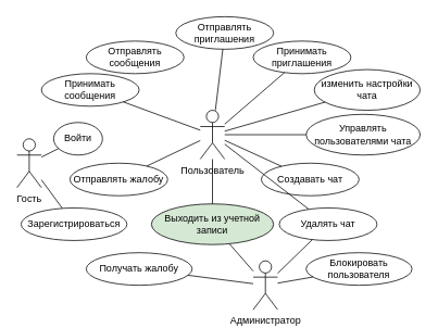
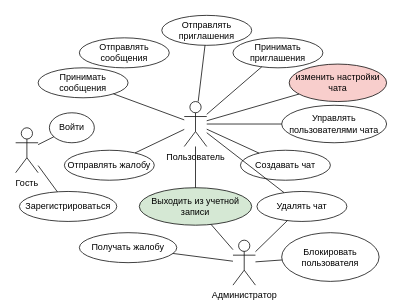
  <mxCell id="0" />
  <mxCell id="1" parent="0" />
  <mxCell id="2" value="Гость" style="shape=umlActor;verticalLabelPosition=bottom;verticalAlign=top;html=1;outlineConnect=0;" parent="1" vertex="1"><mxGeometry x="20" y="170" width="30" height="60" as="geometry" /></mxCell>
  <mxCell id="3" value="Войти" style="rounded=1;whiteSpace=wrap;html=1;shape=ellipse;perimeter=ellipsePerimeter;" parent="1" vertex="1"><mxGeometry x="65" y="150" width="60" height="40" as="geometry" /></mxCell>
  <mxCell id="4" value="Пользователь" style="shape=umlActor;verticalLabelPosition=bottom;verticalAlign=top;html=1;outlineConnect=0;" parent="1" vertex="1"><mxGeometry x="245" y="135" width="30" height="60" as="geometry" /></mxCell>
  <mxCell id="5" value="Принимать сообщения" style="rounded=1;whiteSpace=wrap;html=1;shape=ellipse;perimeter=ellipsePerimeter;" parent="1" vertex="1"><mxGeometry x="50" y="90" width="120" height="40" as="geometry" /></mxCell>
  <mxCell id="6" value="Отправлять сообщения" style="rounded=1;whiteSpace=wrap;html=1;shape=ellipse;perimeter=ellipsePerimeter;" parent="1" vertex="1"><mxGeometry x="105" y="50" width="120" height="40" as="geometry" /></mxCell>
  <mxCell id="7" value="Зарегистрироваться" style="rounded=1;whiteSpace=wrap;html=1;shape=ellipse;perimeter=ellipsePerimeter;" parent="1" vertex="1"><mxGeometry x="25" y="255" width="130" height="40" as="geometry" /></mxCell>
  <mxCell id="8" value="" style="endArrow=none;html=1;rounded=0;" parent="1" source="5" target="4" edge="1"><mxGeometry width="50" height="50" relative="1" as="geometry"><mxPoint x="225" y="250" as="sourcePoint" /><mxPoint x="275" y="200" as="targetPoint" /></mxGeometry></mxCell>
  <mxCell id="9" value="Отправлять приглашения" style="rounded=1;whiteSpace=wrap;html=1;shape=ellipse;perimeter=ellipsePerimeter;" parent="1" vertex="1"><mxGeometry x="215" y="20" width="120" height="40" as="geometry" /></mxCell>
  <mxCell id="10" value="" style="endArrow=none;html=1;rounded=0;" parent="1" source="9" target="4" edge="1"><mxGeometry width="50" height="50" relative="1" as="geometry"><mxPoint x="-225" y="70" as="sourcePoint" /><mxPoint x="84" y="42.158" as="targetPoint" /></mxGeometry></mxCell>
  <mxCell id="11" value="Создавать чат" style="ellipse;whiteSpace=wrap;html=1;" parent="1" vertex="1"><mxGeometry x="320" y="200" width="120" height="40" as="geometry" /></mxCell>
- <mxCell id="12" value="изменить настройки чата" style="ellipse;whiteSpace=wrap;html=1;" parent="1" vertex="1"><mxGeometry x="385" y="85" width="130" height="50" as="geometry" /></mxCell>
+ <mxCell id="12" value="изменить настройки чата" style="ellipse;whiteSpace=wrap;html=1;fillColor=#f8cecc;" parent="1" vertex="1"><mxGeometry x="385" y="85" width="130" height="50" as="geometry" /></mxCell>
  <mxCell id="13" value="" style="endArrow=none;html=1;rounded=0;" parent="1" source="4" target="12" edge="1"><mxGeometry width="50" height="50" relative="1" as="geometry"><mxPoint x="-105" y="50" as="sourcePoint" /><mxPoint x="-55" y="0" as="targetPoint" /></mxGeometry></mxCell>
  <mxCell id="14" value="" style="endArrow=none;html=1;rounded=0;" parent="1" source="4" target="11" edge="1"><mxGeometry width="50" height="50" relative="1" as="geometry"><mxPoint x="-35" y="120" as="sourcePoint" /><mxPoint x="15" y="70" as="targetPoint" /></mxGeometry></mxCell>
  <mxCell id="15" value="Администратор" style="shape=umlActor;verticalLabelPosition=bottom;verticalAlign=top;html=1;outlineConnect=0;" vertex="1" parent="1"><mxGeometry x="310" y="320" width="30" height="60" as="geometry" /></mxCell>
  <mxCell id="16" value="" style="endArrow=none;html=1;rounded=0;" edge="1" parent="1" source="2" target="7"><mxGeometry width="50" height="50" relative="1" as="geometry"><mxPoint x="-205" y="340" as="sourcePoint" /><mxPoint x="-155" y="290" as="targetPoint" /></mxGeometry></mxCell>
  <mxCell id="17" value="" style="endArrow=none;html=1;rounded=0;" edge="1" parent="1" source="2" target="3"><mxGeometry width="50" height="50" relative="1" as="geometry"><mxPoint x="-195" y="360" as="sourcePoint" /><mxPoint x="-145" y="310" as="targetPoint" /></mxGeometry></mxCell>
  <mxCell id="18" value="Получать жалобу" style="ellipse;whiteSpace=wrap;html=1;" vertex="1" parent="1"><mxGeometry x="105" y="310" width="130" height="40" as="geometry" /></mxCell>
- <mxCell id="19" value="Блокировать пользователя" style="ellipse;whiteSpace=wrap;html=1;" vertex="1" parent="1"><mxGeometry x="375" y="310" width="130" height="40" as="geometry" /></mxCell>
+ <mxCell id="19" value="Блокировать пользователя" style="ellipse;whiteSpace=wrap;html=1;" vertex="1" parent="1"><mxGeometry x="375" y="310" width="130" height="65" as="geometry" /></mxCell>
  <mxCell id="20" value="Управлять пользователями чата" style="ellipse;whiteSpace=wrap;html=1;" vertex="1" parent="1"><mxGeometry x="375" y="140" width="140" height="50" as="geometry" /></mxCell>
  <mxCell id="21" value="Выходить из учетной записи" style="ellipse;whiteSpace=wrap;html=1;fillColor=#d5e8d4;" vertex="1" parent="1"><mxGeometry x="185" y="250" width="150" height="50" as="geometry" /></mxCell>
  <mxCell id="22" value="Отправлять жалобу" style="ellipse;whiteSpace=wrap;html=1;" vertex="1" parent="1"><mxGeometry x="85" y="200" width="120" height="40" as="geometry" /></mxCell>
  <mxCell id="23" value="" style="endArrow=none;html=1;rounded=0;" edge="1" parent="1" source="4" target="21"><mxGeometry width="50" height="50" relative="1" as="geometry"><mxPoint x="115" y="110" as="sourcePoint" /><mxPoint x="165" y="60" as="targetPoint" /></mxGeometry></mxCell>
  <mxCell id="24" value="" style="endArrow=none;html=1;rounded=0;" edge="1" parent="1" source="4" target="20"><mxGeometry width="50" height="50" relative="1" as="geometry"><mxPoint x="25" y="110" as="sourcePoint" /><mxPoint x="75" y="60" as="targetPoint" /></mxGeometry></mxCell>
  <mxCell id="25" value="" style="endArrow=none;html=1;rounded=0;" edge="1" parent="1" source="4" target="22"><mxGeometry width="50" height="50" relative="1" as="geometry"><mxPoint x="-25" y="130" as="sourcePoint" /><mxPoint x="25" y="80" as="targetPoint" /></mxGeometry></mxCell>
  <mxCell id="26" value="" style="endArrow=none;html=1;rounded=0;" edge="1" parent="1" source="15" target="18"><mxGeometry width="50" height="50" relative="1" as="geometry"><mxPoint x="-45" y="450" as="sourcePoint" /><mxPoint x="5" y="400" as="targetPoint" /></mxGeometry></mxCell>
  <mxCell id="27" value="" style="endArrow=none;html=1;rounded=0;" edge="1" parent="1" source="15" target="19"><mxGeometry width="50" height="50" relative="1" as="geometry"><mxPoint x="155" y="480" as="sourcePoint" /><mxPoint x="205" y="430" as="targetPoint" /></mxGeometry></mxCell>
  <mxCell id="28" value="" style="endArrow=none;html=1;rounded=0;" edge="1" parent="1" source="15" target="21"><mxGeometry width="50" height="50" relative="1" as="geometry"><mxPoint x="305" y="380" as="sourcePoint" /><mxPoint x="355" y="330" as="targetPoint" /></mxGeometry></mxCell>
  <mxCell id="29" value="Принимать приглашения" style="ellipse;whiteSpace=wrap;html=1;" vertex="1" parent="1"><mxGeometry x="310" y="50" width="120" height="40" as="geometry" /></mxCell>
  <mxCell id="30" value="" style="endArrow=none;html=1;rounded=0;" edge="1" parent="1" source="4" target="29"><mxGeometry width="50" height="50" relative="1" as="geometry"><mxPoint x="515" y="290" as="sourcePoint" /><mxPoint x="565" y="240" as="targetPoint" /></mxGeometry></mxCell>
  <mxCell id="31" value="Удалять чат" style="ellipse;whiteSpace=wrap;html=1;" vertex="1" parent="1"><mxGeometry x="342" y="255" width="120" height="40" as="geometry" /></mxCell>
  <mxCell id="32" value="" style="endArrow=none;html=1;rounded=0;" edge="1" parent="1" source="4" target="31"><mxGeometry width="50" height="50" relative="1" as="geometry"><mxPoint x="295" y="290" as="sourcePoint" /><mxPoint x="345" y="240" as="targetPoint" /></mxGeometry></mxCell>
  <mxCell id="33" value="" style="endArrow=none;html=1;rounded=0;" edge="1" parent="1" source="15" target="31"><mxGeometry width="50" height="50" relative="1" as="geometry"><mxPoint x="-5" y="400" as="sourcePoint" /><mxPoint x="45" y="350" as="targetPoint" /></mxGeometry></mxCell>
